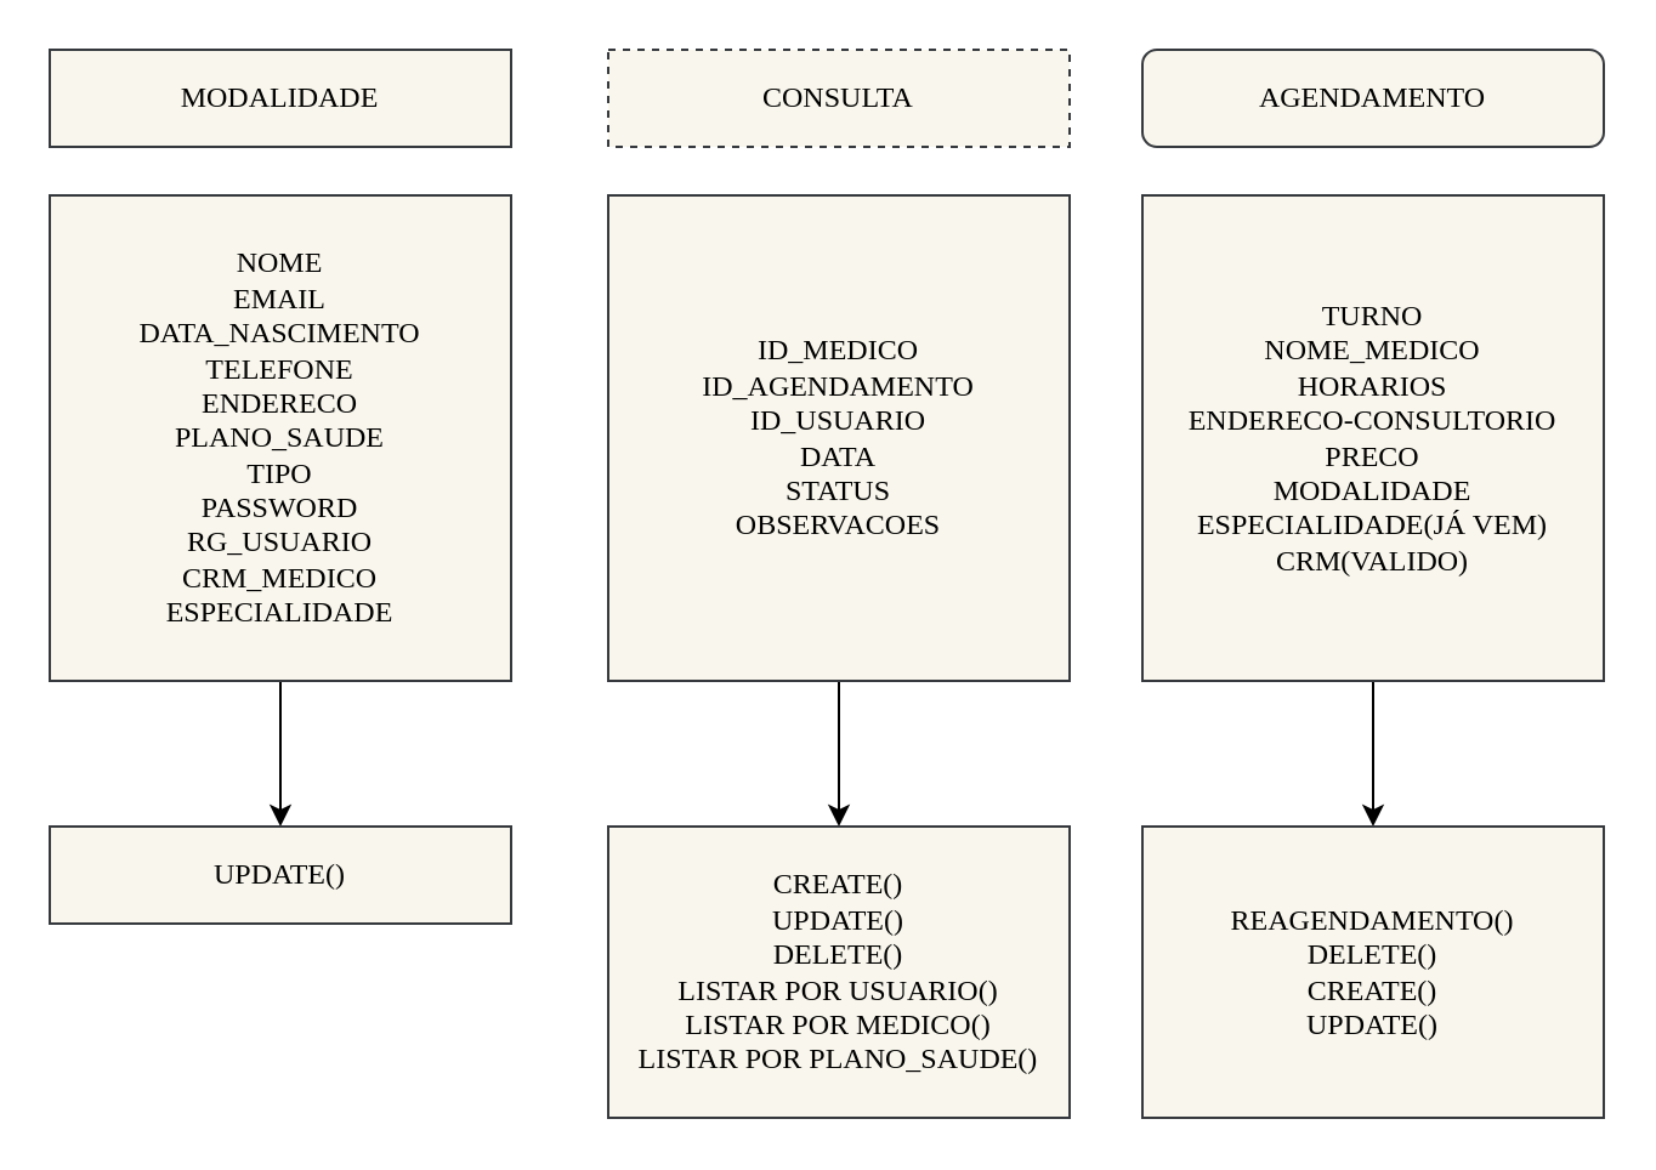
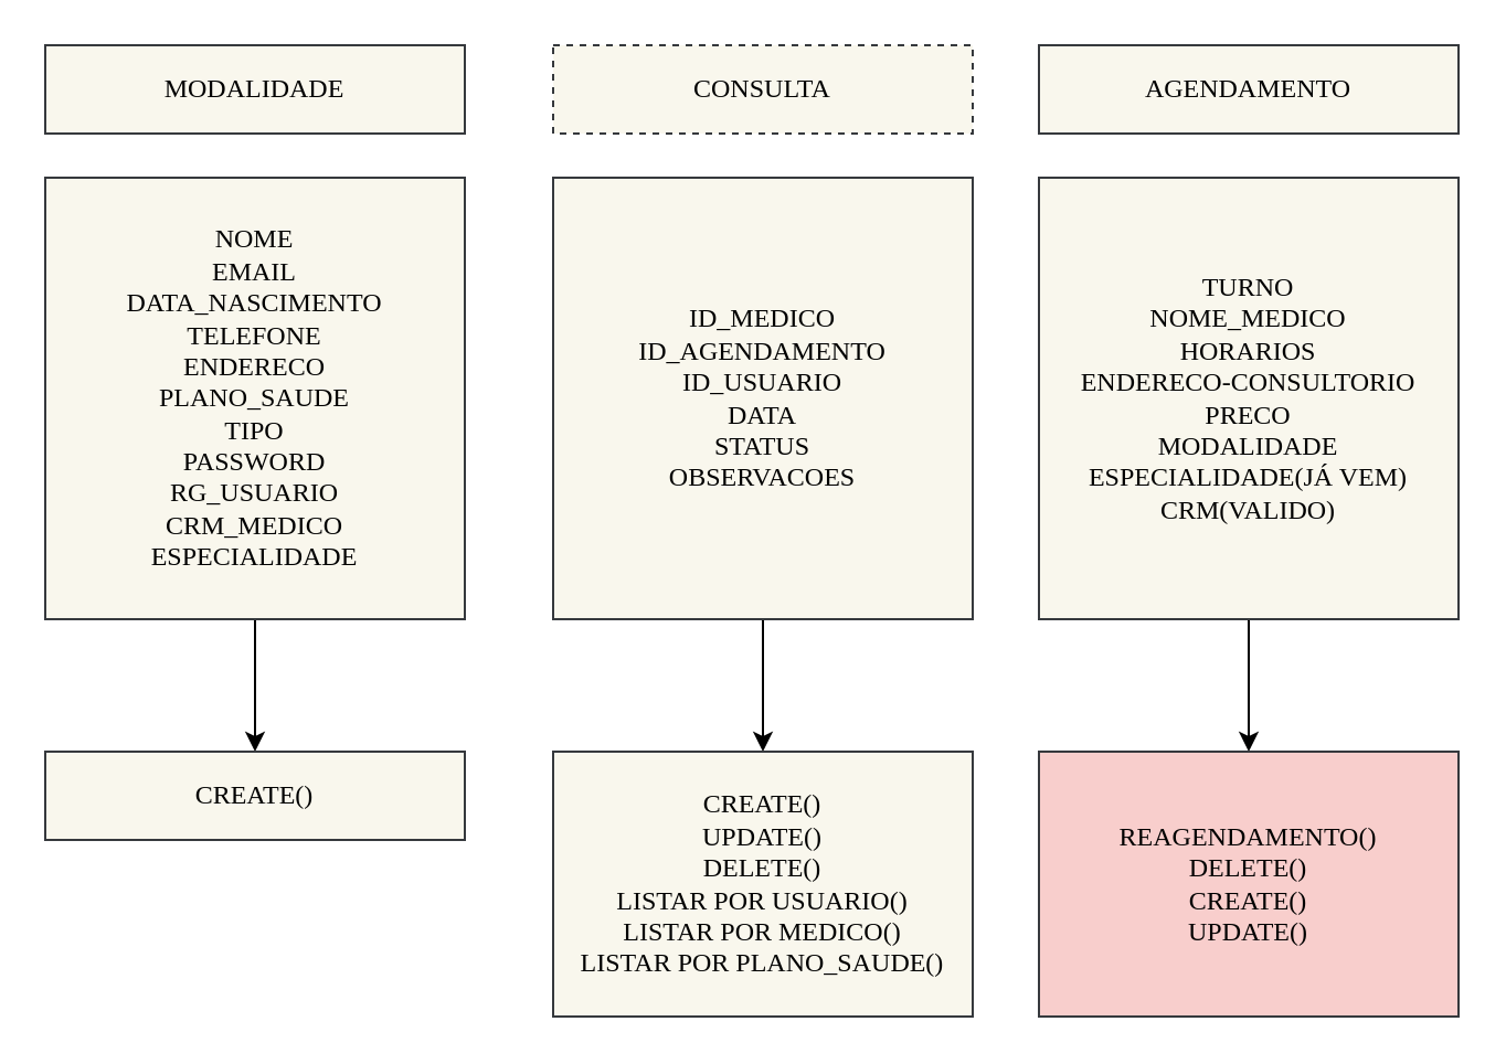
  <mxCell id="0" />
  <mxCell id="1" parent="0" />
  <mxCell id="2" value="&lt;font face=&quot;Verdana&quot; color=&quot;#000000&quot;&gt;MODALIDADE&lt;br&gt;&lt;/font&gt;" style="whiteSpace=wrap;html=1;fillColor=#f9f7ed;strokeColor=#36393d;fontFamily=Lucida Console;labelBackgroundColor=none;labelBorderColor=none;" vertex="1" parent="1"><mxGeometry x="20" y="20" width="190" height="40" as="geometry" /></mxCell>
  <mxCell id="3" style="edgeStyle=none;html=1;fontColor=#000000;" edge="1" parent="1" source="4"><mxGeometry relative="1" as="geometry"><mxPoint x="115" y="340" as="targetPoint" /></mxGeometry></mxCell>
  <mxCell id="4" value="&lt;font face=&quot;Verdana&quot; color=&quot;#000000&quot;&gt;NOME&lt;br&gt;EMAIL&lt;br&gt;DATA_NASCIMENTO&lt;br&gt;TELEFONE&lt;br&gt;ENDERECO&lt;br&gt;PLANO_SAUDE&lt;br&gt;TIPO&lt;br&gt;PASSWORD&lt;br&gt;RG_USUARIO&lt;br&gt;CRM_MEDICO&lt;br&gt;ESPECIALIDADE&lt;br&gt;&lt;/font&gt;" style="whiteSpace=wrap;html=1;fillColor=#f9f7ed;strokeColor=#36393d;fontFamily=Lucida Console;labelBackgroundColor=none;labelBorderColor=none;" vertex="1" parent="1"><mxGeometry x="20" y="80" width="190" height="200" as="geometry" /></mxCell>
  <mxCell id="5" value="&lt;font face=&quot;Verdana&quot; color=&quot;#000000&quot;&gt;CONSULTA&lt;br&gt;&lt;/font&gt;" style="whiteSpace=wrap;html=1;fillColor=#f9f7ed;strokeColor=#36393d;fontFamily=Lucida Console;labelBackgroundColor=none;labelBorderColor=none;dashed=1;" vertex="1" parent="1"><mxGeometry x="250" y="20" width="190" height="40" as="geometry" /></mxCell>
- <mxCell id="6" value="&lt;font face=&quot;Verdana&quot; color=&quot;#000000&quot;&gt;AGENDAMENTO&lt;br&gt;&lt;/font&gt;" style="whiteSpace=wrap;html=1;fillColor=#f9f7ed;strokeColor=#36393d;fontFamily=Lucida Console;labelBackgroundColor=none;labelBorderColor=none;rounded=1;" vertex="1" parent="1"><mxGeometry x="470" y="20" width="190" height="40" as="geometry" /></mxCell>
+ <mxCell id="6" value="&lt;font face=&quot;Verdana&quot; color=&quot;#000000&quot;&gt;AGENDAMENTO&lt;br&gt;&lt;/font&gt;" style="whiteSpace=wrap;html=1;fillColor=#f9f7ed;strokeColor=#36393d;fontFamily=Lucida Console;labelBackgroundColor=none;labelBorderColor=none;" vertex="1" parent="1"><mxGeometry x="470" y="20" width="190" height="40" as="geometry" /></mxCell>
  <mxCell id="7" style="edgeStyle=none;html=1;fontColor=#000000;" edge="1" parent="1" source="8"><mxGeometry relative="1" as="geometry"><mxPoint x="565" y="340" as="targetPoint" /></mxGeometry></mxCell>
  <mxCell id="8" value="&lt;font face=&quot;Verdana&quot; color=&quot;#000000&quot;&gt;TURNO&lt;br&gt;NOME_MEDICO&lt;br&gt;HORARIOS&lt;br&gt;ENDERECO-CONSULTORIO&lt;br&gt;PRECO&lt;br&gt;MODALIDADE&lt;br&gt;ESPECIALIDADE(JÁ VEM)&lt;br&gt;CRM(VALIDO)&lt;br&gt;&lt;/font&gt;" style="whiteSpace=wrap;html=1;fillColor=#f9f7ed;strokeColor=#36393d;fontFamily=Lucida Console;labelBackgroundColor=none;labelBorderColor=none;" vertex="1" parent="1"><mxGeometry x="470" y="80" width="190" height="200" as="geometry" /></mxCell>
  <mxCell id="9" style="edgeStyle=none;html=1;fontColor=#000000;" edge="1" parent="1" source="10"><mxGeometry relative="1" as="geometry"><mxPoint x="345" y="340" as="targetPoint" /></mxGeometry></mxCell>
  <mxCell id="10" value="&lt;font face=&quot;Verdana&quot; color=&quot;#000000&quot;&gt;ID_MEDICO&lt;br&gt;ID_AGENDAMENTO&lt;br&gt;ID_USUARIO&lt;br&gt;DATA&lt;br&gt;STATUS&lt;br&gt;OBSERVACOES&lt;br&gt;&lt;/font&gt;" style="whiteSpace=wrap;html=1;fillColor=#f9f7ed;strokeColor=#36393d;fontFamily=Lucida Console;labelBackgroundColor=none;labelBorderColor=none;" vertex="1" parent="1"><mxGeometry x="250" y="80" width="190" height="200" as="geometry" /></mxCell>
- <mxCell id="11" value="&lt;font face=&quot;Verdana&quot; color=&quot;#000000&quot;&gt;UPDATE()&lt;br&gt;&lt;/font&gt;" style="whiteSpace=wrap;html=1;fillColor=#f9f7ed;strokeColor=#36393d;fontFamily=Lucida Console;labelBackgroundColor=none;labelBorderColor=none;" vertex="1" parent="1"><mxGeometry x="20" y="340" width="190" height="40" as="geometry" /></mxCell>
+ <mxCell id="11" value="&lt;font face=&quot;Verdana&quot; color=&quot;#000000&quot;&gt;CREATE()&lt;br&gt;&lt;/font&gt;" style="whiteSpace=wrap;html=1;fillColor=#f9f7ed;strokeColor=#36393d;fontFamily=Lucida Console;labelBackgroundColor=none;labelBorderColor=none;" vertex="1" parent="1"><mxGeometry x="20" y="340" width="190" height="40" as="geometry" /></mxCell>
  <mxCell id="12" value="&lt;font face=&quot;Verdana&quot; color=&quot;#000000&quot;&gt;CREATE()&lt;br&gt;UPDATE()&lt;br&gt;DELETE()&lt;br&gt;LISTAR POR USUARIO()&lt;br&gt;&lt;/font&gt;&lt;span style=&quot;color: rgb(0, 0, 0); font-family: Verdana;&quot;&gt;LISTAR POR MEDICO()&lt;br&gt;&lt;/span&gt;&lt;span style=&quot;color: rgb(0, 0, 0); font-family: Verdana;&quot;&gt;LISTAR POR PLANO_SAUDE()&lt;/span&gt;&lt;font face=&quot;Verdana&quot; color=&quot;#000000&quot;&gt;&lt;br&gt;&lt;/font&gt;" style="whiteSpace=wrap;html=1;fillColor=#f9f7ed;strokeColor=#36393d;fontFamily=Lucida Console;labelBackgroundColor=none;labelBorderColor=none;" vertex="1" parent="1"><mxGeometry x="250" y="340" width="190" height="120" as="geometry" /></mxCell>
- <mxCell id="13" value="&lt;font face=&quot;Verdana&quot; color=&quot;#000000&quot;&gt;REAGENDAMENTO()&lt;br&gt;DELETE()&lt;br&gt;CREATE()&lt;br&gt;UPDATE()&lt;br&gt;&lt;/font&gt;" style="whiteSpace=wrap;html=1;fillColor=#f9f7ed;strokeColor=#36393d;fontFamily=Lucida Console;labelBackgroundColor=none;labelBorderColor=none;" vertex="1" parent="1"><mxGeometry x="470" y="340" width="190" height="120" as="geometry" /></mxCell>
+ <mxCell id="13" value="&lt;font face=&quot;Verdana&quot; color=&quot;#000000&quot;&gt;REAGENDAMENTO()&lt;br&gt;DELETE()&lt;br&gt;CREATE()&lt;br&gt;UPDATE()&lt;br&gt;&lt;/font&gt;" style="whiteSpace=wrap;html=1;fillColor=#f8cecc;strokeColor=#36393d;fontFamily=Lucida Console;labelBackgroundColor=none;labelBorderColor=none;" vertex="1" parent="1"><mxGeometry x="470" y="340" width="190" height="120" as="geometry" /></mxCell>
